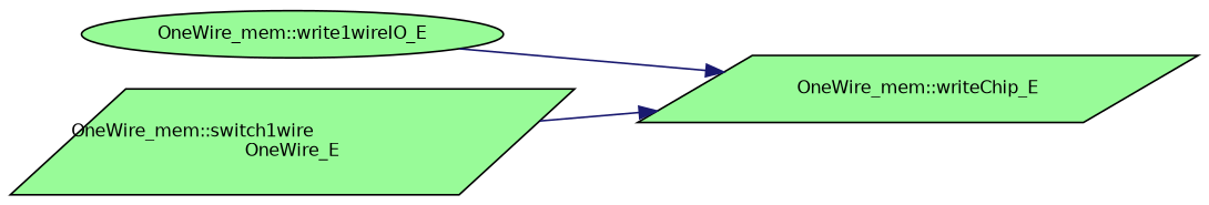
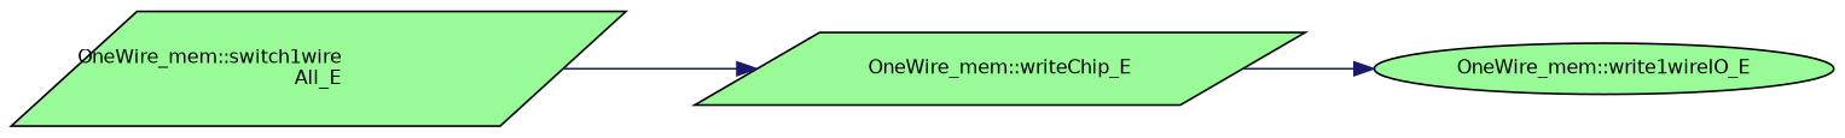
  digraph {
    fontname="DejaVu Sans"
    rankdir=RL
    node [color=black fillcolor=palegreen fontname="DejaVu Sans" fontsize=10 shape=parallelogram style=filled]
    edge [color=midnightblue dir=back fontname="DejaVu Sans" fontsize=10 labelfontname=Helvetica labelfontsize=10 style=solid]
    n1 [fontcolor=black height=0.2 label="OneWire_mem::writeChip_E" width=0.4]
    n2 [height=0.2 label="OneWire_mem::write1wireIO_E" shape=ellipse width=0.4]
-   n3 [height=0.2 label="OneWire_mem::switch1wire\lOneWire_E" width=0.4]
-   n1 -> n2
+   n3 [height=0.2 label="OneWire_mem::switch1wire\lAll_E" width=0.4]
+   n2 -> n1
    n1 -> n3
  }
